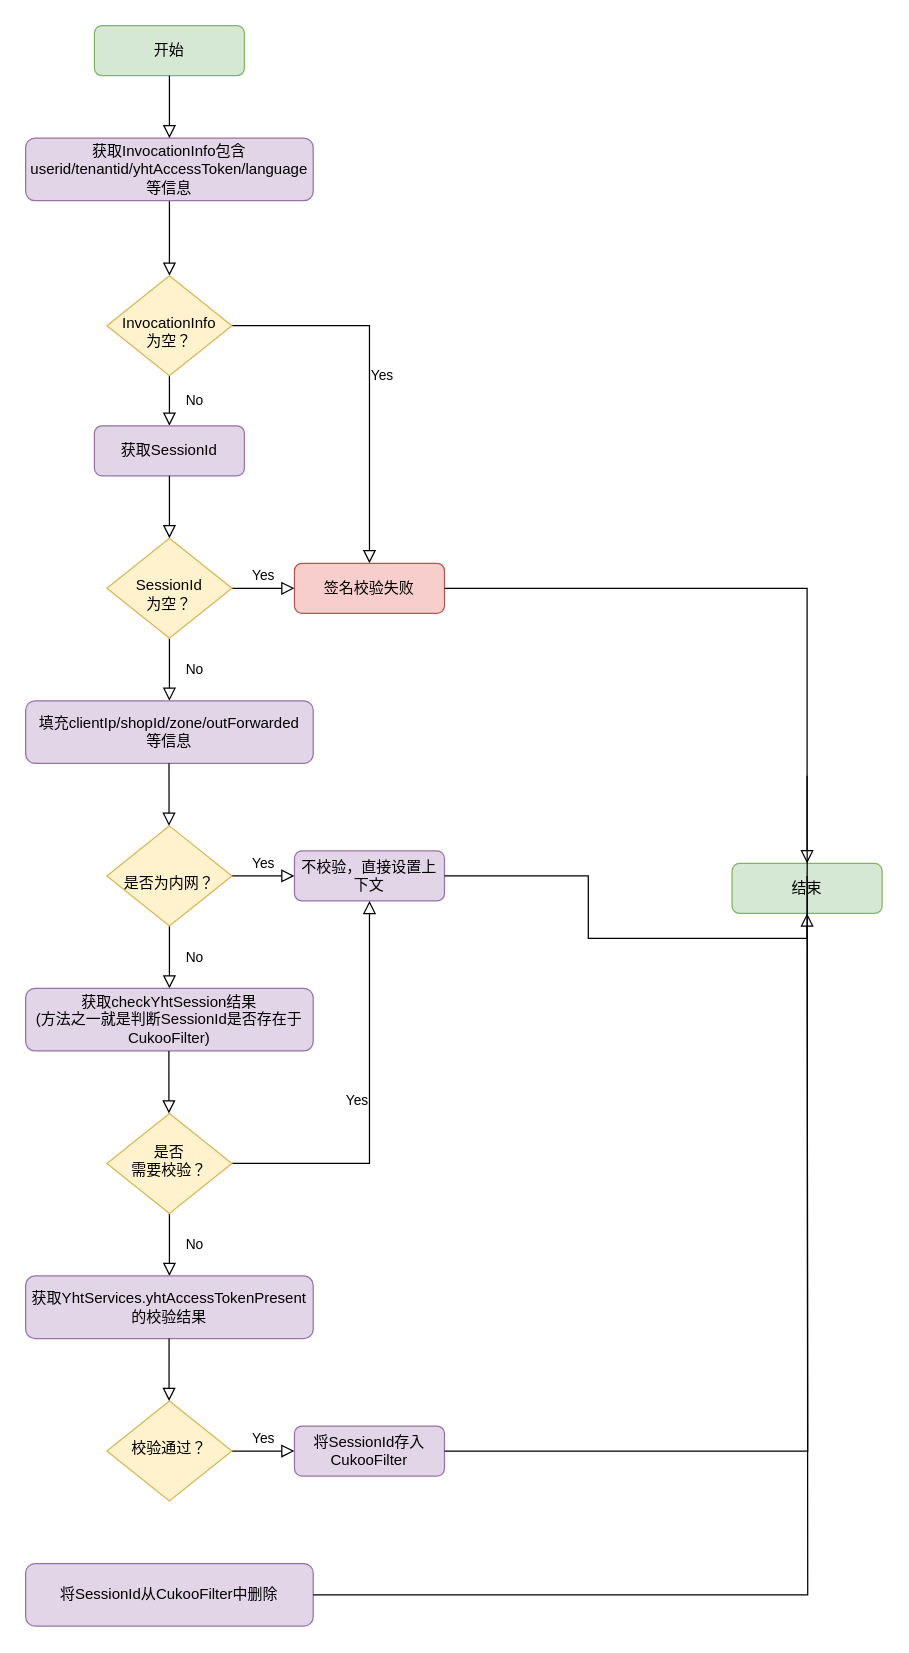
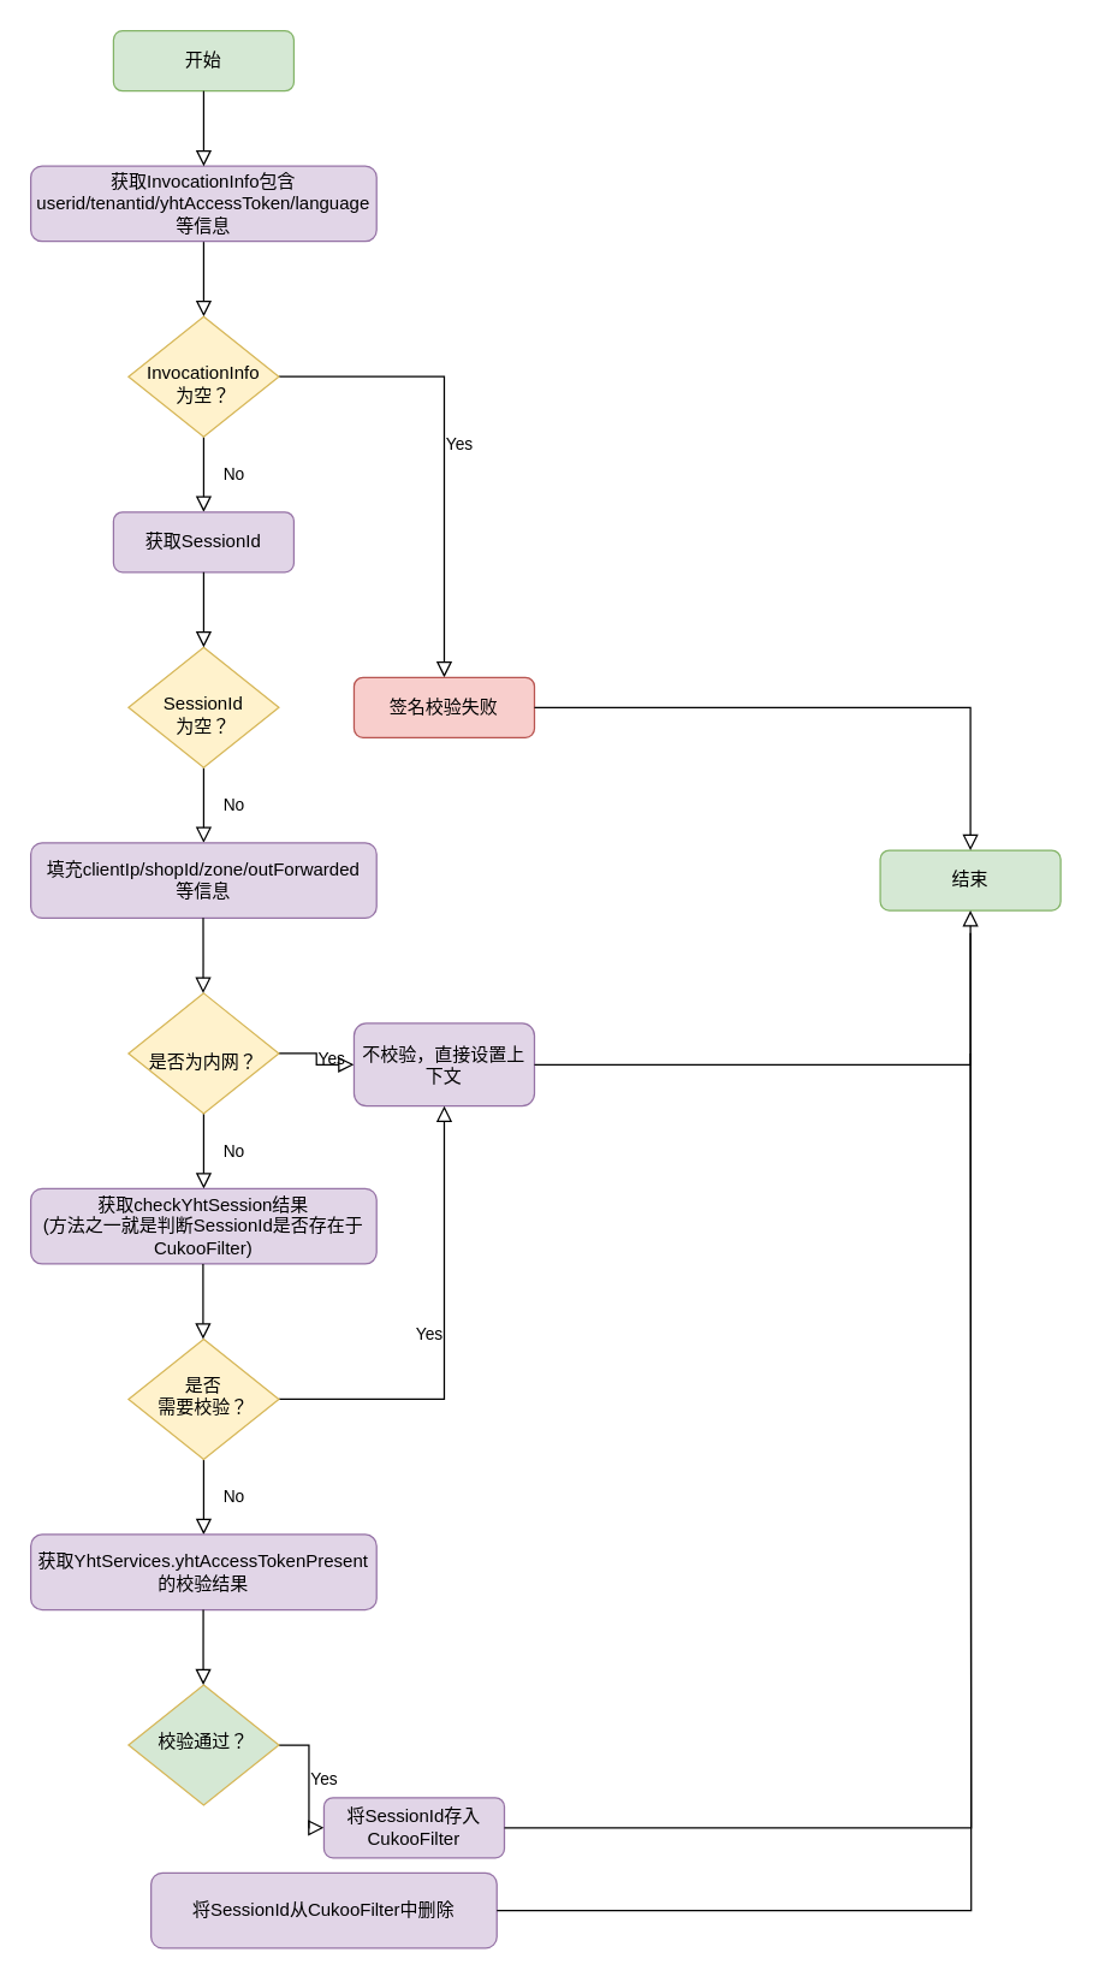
  <mxCell id="0" />
  <mxCell id="1" parent="0" />
  <mxCell id="2" value="" style="rounded=0;html=1;jettySize=auto;orthogonalLoop=1;fontSize=11;endArrow=block;endFill=0;endSize=8;strokeWidth=1;shadow=0;labelBackgroundColor=none;edgeStyle=orthogonalEdgeStyle;" parent="1" source="3" target="6" edge="1"><mxGeometry relative="1" as="geometry" /></mxCell>
  <mxCell id="3" value="获取InvocationInfo包含userid/tenantid/yhtAccessToken/language等信息" style="rounded=1;whiteSpace=wrap;html=1;fontSize=12;glass=0;strokeWidth=1;shadow=0;fillColor=#e1d5e7;strokeColor=#9673a6;" parent="1" vertex="1"><mxGeometry x="20" y="110" width="230" height="50" as="geometry" /></mxCell>
  <mxCell id="4" value="No" style="rounded=0;html=1;jettySize=auto;orthogonalLoop=1;fontSize=11;endArrow=block;endFill=0;endSize=8;strokeWidth=1;shadow=0;labelBackgroundColor=none;edgeStyle=orthogonalEdgeStyle;entryX=0.5;entryY=0;entryDx=0;entryDy=0;" parent="1" source="6" target="9" edge="1"><mxGeometry y="20" relative="1" as="geometry"><mxPoint as="offset" /><mxPoint x="135" y="350" as="targetPoint" /></mxGeometry></mxCell>
  <mxCell id="5" value="Yes" style="edgeStyle=orthogonalEdgeStyle;rounded=0;html=1;jettySize=auto;orthogonalLoop=1;fontSize=11;endArrow=block;endFill=0;endSize=8;strokeWidth=1;shadow=0;labelBackgroundColor=none;entryX=0.5;entryY=0;entryDx=0;entryDy=0;" parent="1" source="6" target="13" edge="1"><mxGeometry y="10" relative="1" as="geometry"><mxPoint as="offset" /><mxPoint x="235" y="250" as="targetPoint" /></mxGeometry></mxCell>
- <mxCell id="6" value="&lt;br&gt;InvocationInfo&lt;br&gt;为空？" style="rhombus;whiteSpace=wrap;html=1;shadow=0;fontFamily=Helvetica;fontSize=12;align=center;strokeWidth=1;spacing=6;spacingTop=-4;fillColor=#fff2cc;strokeColor=#d6b656;" parent="1" vertex="1"><mxGeometry x="85" y="220" width="100" height="80" as="geometry" /></mxCell>
+ <mxCell id="6" value="&lt;br&gt;InvocationInfo&lt;br&gt;为空？" style="rhombus;whiteSpace=wrap;html=1;shadow=0;fontFamily=Helvetica;fontSize=12;align=center;strokeWidth=1;spacing=6;spacingTop=-4;fillColor=#fff2cc;strokeColor=#d6b656;" parent="1" vertex="1"><mxGeometry x="85" y="210" width="100" height="80" as="geometry" /></mxCell>
  <mxCell id="7" value="开始" style="rounded=1;whiteSpace=wrap;html=1;fontSize=12;glass=0;strokeWidth=1;shadow=0;fillColor=#d5e8d4;strokeColor=#82b366;" vertex="1" parent="1"><mxGeometry x="75" y="20" width="120" height="40" as="geometry" /></mxCell>
  <mxCell id="8" value="" style="rounded=0;html=1;jettySize=auto;orthogonalLoop=1;fontSize=11;endArrow=block;endFill=0;endSize=8;strokeWidth=1;shadow=0;labelBackgroundColor=none;edgeStyle=orthogonalEdgeStyle;entryX=0.5;entryY=0;entryDx=0;entryDy=0;exitX=0.5;exitY=1;exitDx=0;exitDy=0;" edge="1" parent="1" source="7" target="3"><mxGeometry relative="1" as="geometry"><mxPoint x="134.71" y="60" as="sourcePoint" /><mxPoint x="134.71" y="110" as="targetPoint" /></mxGeometry></mxCell>
  <mxCell id="9" value="获取SessionId" style="rounded=1;whiteSpace=wrap;html=1;fontSize=12;glass=0;strokeWidth=1;shadow=0;fillColor=#e1d5e7;strokeColor=#9673a6;" vertex="1" parent="1"><mxGeometry x="75" y="340" width="120" height="40" as="geometry" /></mxCell>
  <mxCell id="10" value="No" style="rounded=0;html=1;jettySize=auto;orthogonalLoop=1;fontSize=11;endArrow=block;endFill=0;endSize=8;strokeWidth=1;shadow=0;labelBackgroundColor=none;edgeStyle=orthogonalEdgeStyle;entryX=0.5;entryY=0;entryDx=0;entryDy=0;" edge="1" parent="1" source="12" target="15"><mxGeometry y="20" relative="1" as="geometry"><mxPoint as="offset" /><mxPoint x="157.5" y="560" as="targetPoint" /></mxGeometry></mxCell>
- <mxCell id="11" value="Yes" style="edgeStyle=orthogonalEdgeStyle;rounded=0;html=1;jettySize=auto;orthogonalLoop=1;fontSize=11;endArrow=block;endFill=0;endSize=8;strokeWidth=1;shadow=0;labelBackgroundColor=none;" edge="1" parent="1" source="12" target="13"><mxGeometry y="10" relative="1" as="geometry"><mxPoint as="offset" /></mxGeometry></mxCell>
  <mxCell id="12" value="&lt;br&gt;SessionId&lt;br&gt;为空？" style="rhombus;whiteSpace=wrap;html=1;shadow=0;fontFamily=Helvetica;fontSize=12;align=center;strokeWidth=1;spacing=6;spacingTop=-4;fillColor=#fff2cc;strokeColor=#d6b656;" vertex="1" parent="1"><mxGeometry x="85" y="430" width="100" height="80" as="geometry" /></mxCell>
  <mxCell id="13" value="签名校验失败" style="rounded=1;whiteSpace=wrap;html=1;fontSize=12;glass=0;strokeWidth=1;shadow=0;fillColor=#f8cecc;strokeColor=#b85450;" vertex="1" parent="1"><mxGeometry x="235" y="450" width="120" height="40" as="geometry" /></mxCell>
  <mxCell id="14" value="" style="rounded=0;html=1;jettySize=auto;orthogonalLoop=1;fontSize=11;endArrow=block;endFill=0;endSize=8;strokeWidth=1;shadow=0;labelBackgroundColor=none;edgeStyle=orthogonalEdgeStyle;" edge="1" parent="1"><mxGeometry relative="1" as="geometry"><mxPoint x="135" y="380" as="sourcePoint" /><mxPoint x="135" y="430" as="targetPoint" /><Array as="points"><mxPoint x="135" y="410" /><mxPoint x="135" y="410" /></Array></mxGeometry></mxCell>
  <mxCell id="15" value="填充clientIp/shopId/zone/outForwarded&lt;br&gt;等信息" style="rounded=1;whiteSpace=wrap;html=1;fontSize=12;glass=0;strokeWidth=1;shadow=0;fillColor=#e1d5e7;strokeColor=#9673a6;" vertex="1" parent="1"><mxGeometry x="20" y="560" width="230" height="50" as="geometry" /></mxCell>
  <mxCell id="16" value="No" style="rounded=0;html=1;jettySize=auto;orthogonalLoop=1;fontSize=11;endArrow=block;endFill=0;endSize=8;strokeWidth=1;shadow=0;labelBackgroundColor=none;edgeStyle=orthogonalEdgeStyle;entryX=0.5;entryY=0;entryDx=0;entryDy=0;" edge="1" parent="1" source="18" target="20"><mxGeometry y="20" relative="1" as="geometry"><mxPoint as="offset" /><mxPoint x="157.5" y="790" as="targetPoint" /></mxGeometry></mxCell>
  <mxCell id="17" value="Yes" style="edgeStyle=orthogonalEdgeStyle;rounded=0;html=1;jettySize=auto;orthogonalLoop=1;fontSize=11;endArrow=block;endFill=0;endSize=8;strokeWidth=1;shadow=0;labelBackgroundColor=none;" edge="1" parent="1" source="18" target="19"><mxGeometry y="10" relative="1" as="geometry"><mxPoint as="offset" /></mxGeometry></mxCell>
  <mxCell id="18" value="&lt;br&gt;是否为内网？" style="rhombus;whiteSpace=wrap;html=1;shadow=0;fontFamily=Helvetica;fontSize=12;align=center;strokeWidth=1;spacing=6;spacingTop=-4;fillColor=#fff2cc;strokeColor=#d6b656;" vertex="1" parent="1"><mxGeometry x="85" y="660" width="100" height="80" as="geometry" /></mxCell>
- <mxCell id="19" value="不校验，直接设置上下文" style="rounded=1;whiteSpace=wrap;html=1;fontSize=12;glass=0;strokeWidth=1;shadow=0;fillColor=#e1d5e7;strokeColor=#9673a6;" vertex="1" parent="1"><mxGeometry x="235" y="680" width="120" height="40" as="geometry" /></mxCell>
+ <mxCell id="19" value="不校验，直接设置上下文" style="rounded=1;whiteSpace=wrap;html=1;fontSize=12;glass=0;strokeWidth=1;shadow=0;fillColor=#e1d5e7;strokeColor=#9673a6;" vertex="1" parent="1"><mxGeometry x="235" y="680" width="120" height="55" as="geometry" /></mxCell>
  <mxCell id="20" value="获取checkYhtSession结果&lt;br&gt;(方法之一就是判断SessionId是否存在于CukooFilter)" style="rounded=1;whiteSpace=wrap;html=1;fontSize=12;glass=0;strokeWidth=1;shadow=0;fillColor=#e1d5e7;strokeColor=#9673a6;" vertex="1" parent="1"><mxGeometry x="20" y="790" width="230" height="50" as="geometry" /></mxCell>
  <mxCell id="21" value="" style="rounded=0;html=1;jettySize=auto;orthogonalLoop=1;fontSize=11;endArrow=block;endFill=0;endSize=8;strokeWidth=1;shadow=0;labelBackgroundColor=none;edgeStyle=orthogonalEdgeStyle;" edge="1" parent="1"><mxGeometry relative="1" as="geometry"><mxPoint x="134.66" y="610" as="sourcePoint" /><mxPoint x="134.66" y="660" as="targetPoint" /><Array as="points"><mxPoint x="134.66" y="640" /><mxPoint x="134.66" y="640" /></Array></mxGeometry></mxCell>
- <mxCell id="22" value="结束" style="rounded=1;whiteSpace=wrap;html=1;fontSize=12;glass=0;strokeWidth=1;shadow=0;fillColor=#d5e8d4;strokeColor=#82b366;" vertex="1" parent="1"><mxGeometry x="585" y="690" width="120" height="40" as="geometry" /></mxCell>
+ <mxCell id="22" value="结束" style="rounded=1;whiteSpace=wrap;html=1;fontSize=12;glass=0;strokeWidth=1;shadow=0;fillColor=#d5e8d4;strokeColor=#82b366;" vertex="1" parent="1"><mxGeometry x="585" y="565" width="120" height="40" as="geometry" /></mxCell>
  <mxCell id="23" value="No" style="rounded=0;html=1;jettySize=auto;orthogonalLoop=1;fontSize=11;endArrow=block;endFill=0;endSize=8;strokeWidth=1;shadow=0;labelBackgroundColor=none;edgeStyle=orthogonalEdgeStyle;entryX=0.5;entryY=0;entryDx=0;entryDy=0;" edge="1" parent="1" source="25" target="26"><mxGeometry y="20" relative="1" as="geometry"><mxPoint as="offset" /><mxPoint x="152.5" y="1020" as="targetPoint" /></mxGeometry></mxCell>
  <mxCell id="24" value="Yes" style="edgeStyle=orthogonalEdgeStyle;rounded=0;html=1;jettySize=auto;orthogonalLoop=1;fontSize=11;endArrow=block;endFill=0;endSize=8;strokeWidth=1;shadow=0;labelBackgroundColor=none;entryX=0.5;entryY=1;entryDx=0;entryDy=0;" edge="1" parent="1" source="25" target="19"><mxGeometry y="10" relative="1" as="geometry"><mxPoint as="offset" /><mxPoint x="230" y="930" as="targetPoint" /></mxGeometry></mxCell>
  <mxCell id="25" value="是否&lt;br&gt;需要校验&lt;span style=&quot;background-color: initial;&quot;&gt;？&lt;/span&gt;" style="rhombus;whiteSpace=wrap;html=1;shadow=0;fontFamily=Helvetica;fontSize=12;align=center;strokeWidth=1;spacing=6;spacingTop=-4;fillColor=#fff2cc;strokeColor=#d6b656;" vertex="1" parent="1"><mxGeometry x="85" y="890" width="100" height="80" as="geometry" /></mxCell>
  <mxCell id="26" value="获取YhtServices.yhtAccessTokenPresent的校验结果" style="rounded=1;whiteSpace=wrap;html=1;fontSize=12;glass=0;strokeWidth=1;shadow=0;fillColor=#e1d5e7;strokeColor=#9673a6;" vertex="1" parent="1"><mxGeometry x="20" y="1020" width="230" height="50" as="geometry" /></mxCell>
  <mxCell id="27" value="" style="rounded=0;html=1;jettySize=auto;orthogonalLoop=1;fontSize=11;endArrow=block;endFill=0;endSize=8;strokeWidth=1;shadow=0;labelBackgroundColor=none;edgeStyle=orthogonalEdgeStyle;" edge="1" parent="1"><mxGeometry relative="1" as="geometry"><mxPoint x="134.58" y="840" as="sourcePoint" /><mxPoint x="134.58" y="890" as="targetPoint" /><Array as="points"><mxPoint x="134.58" y="870" /><mxPoint x="134.58" y="870" /></Array></mxGeometry></mxCell>
  <mxCell id="28" value="" style="rounded=0;html=1;jettySize=auto;orthogonalLoop=1;fontSize=11;endArrow=block;endFill=0;endSize=8;strokeWidth=1;shadow=0;labelBackgroundColor=none;edgeStyle=orthogonalEdgeStyle;exitX=1;exitY=0.5;exitDx=0;exitDy=0;entryX=0.5;entryY=0;entryDx=0;entryDy=0;" edge="1" parent="1" source="13" target="22"><mxGeometry relative="1" as="geometry"><mxPoint x="355" y="470" as="sourcePoint" /><mxPoint x="645" y="560" as="targetPoint" /><Array as="points"><mxPoint x="645" y="470" /></Array></mxGeometry></mxCell>
  <mxCell id="29" value="" style="rounded=0;html=1;jettySize=auto;orthogonalLoop=1;fontSize=11;endArrow=block;endFill=0;endSize=8;strokeWidth=1;shadow=0;labelBackgroundColor=none;edgeStyle=orthogonalEdgeStyle;exitX=1;exitY=0.5;exitDx=0;exitDy=0;entryX=0.5;entryY=1;entryDx=0;entryDy=0;" edge="1" parent="1" source="19" target="22"><mxGeometry relative="1" as="geometry"><mxPoint x="445" y="720" as="sourcePoint" /><mxPoint x="445" y="770" as="targetPoint" /></mxGeometry></mxCell>
  <mxCell id="30" value="Yes" style="edgeStyle=orthogonalEdgeStyle;rounded=0;html=1;jettySize=auto;orthogonalLoop=1;fontSize=11;endArrow=block;endFill=0;endSize=8;strokeWidth=1;shadow=0;labelBackgroundColor=none;" edge="1" parent="1" source="31" target="32"><mxGeometry y="10" relative="1" as="geometry"><mxPoint as="offset" /></mxGeometry></mxCell>
- <mxCell id="31" value="校验通过&lt;span style=&quot;background-color: initial;&quot;&gt;？&lt;/span&gt;" style="rhombus;whiteSpace=wrap;html=1;shadow=0;fontFamily=Helvetica;fontSize=12;align=center;strokeWidth=1;spacing=6;spacingTop=-4;fillColor=#fff2cc;strokeColor=#d6b656;" vertex="1" parent="1"><mxGeometry x="85" y="1120" width="100" height="80" as="geometry" /></mxCell>
- <mxCell id="32" value="将SessionId存入CukooFilter" style="rounded=1;whiteSpace=wrap;html=1;fontSize=12;glass=0;strokeWidth=1;shadow=0;fillColor=#e1d5e7;strokeColor=#9673a6;" vertex="1" parent="1"><mxGeometry x="235" y="1140" width="120" height="40" as="geometry" /></mxCell>
- <mxCell id="33" value="将SessionId从CukooFilter中删除" style="rounded=1;whiteSpace=wrap;html=1;fontSize=12;glass=0;strokeWidth=1;shadow=0;fillColor=#e1d5e7;strokeColor=#9673a6;" vertex="1" parent="1"><mxGeometry x="20" y="1250" width="230" height="50" as="geometry" /></mxCell>
+ <mxCell id="31" value="校验通过&lt;span style=&quot;background-color: initial;&quot;&gt;？&lt;/span&gt;" style="rhombus;whiteSpace=wrap;html=1;shadow=0;fontFamily=Helvetica;fontSize=12;align=center;strokeWidth=1;spacing=6;spacingTop=-4;fillColor=#d5e8d4;strokeColor=#d6b656;" vertex="1" parent="1"><mxGeometry x="85" y="1120" width="100" height="80" as="geometry" /></mxCell>
+ <mxCell id="32" value="将SessionId存入CukooFilter" style="rounded=1;whiteSpace=wrap;html=1;fontSize=12;glass=0;strokeWidth=1;shadow=0;fillColor=#e1d5e7;strokeColor=#9673a6;" vertex="1" parent="1"><mxGeometry x="215" y="1195" width="120" height="40" as="geometry" /></mxCell>
+ <mxCell id="33" value="将SessionId从CukooFilter中删除" style="rounded=1;whiteSpace=wrap;html=1;fontSize=12;glass=0;strokeWidth=1;shadow=0;fillColor=#e1d5e7;strokeColor=#9673a6;" vertex="1" parent="1"><mxGeometry x="100" y="1245" width="230" height="50" as="geometry" /></mxCell>
  <mxCell id="34" value="" style="rounded=0;html=1;jettySize=auto;orthogonalLoop=1;fontSize=11;endArrow=block;endFill=0;endSize=8;strokeWidth=1;shadow=0;labelBackgroundColor=none;edgeStyle=orthogonalEdgeStyle;" edge="1" parent="1"><mxGeometry relative="1" as="geometry"><mxPoint x="134.72" y="1070" as="sourcePoint" /><mxPoint x="134.72" y="1120" as="targetPoint" /><Array as="points"><mxPoint x="134.72" y="1100" /><mxPoint x="134.72" y="1100" /></Array></mxGeometry></mxCell>
  <mxCell id="35" value="" style="rounded=0;html=1;jettySize=auto;orthogonalLoop=1;fontSize=11;endArrow=none;endFill=0;endSize=8;strokeWidth=1;shadow=0;labelBackgroundColor=none;edgeStyle=orthogonalEdgeStyle;exitX=1;exitY=0.5;exitDx=0;exitDy=0;" edge="1" parent="1" source="32"><mxGeometry relative="1" as="geometry"><mxPoint x="485" y="830" as="sourcePoint" /><mxPoint x="645" y="700" as="targetPoint" /></mxGeometry></mxCell>
  <mxCell id="36" value="" style="rounded=0;html=1;jettySize=auto;orthogonalLoop=1;fontSize=11;endArrow=none;endFill=0;endSize=8;strokeWidth=1;shadow=0;labelBackgroundColor=none;edgeStyle=orthogonalEdgeStyle;exitX=1;exitY=0.5;exitDx=0;exitDy=0;" edge="1" parent="1" source="33"><mxGeometry relative="1" as="geometry"><mxPoint x="294.58" y="1280" as="sourcePoint" /><mxPoint x="645" y="620" as="targetPoint" /></mxGeometry></mxCell>
